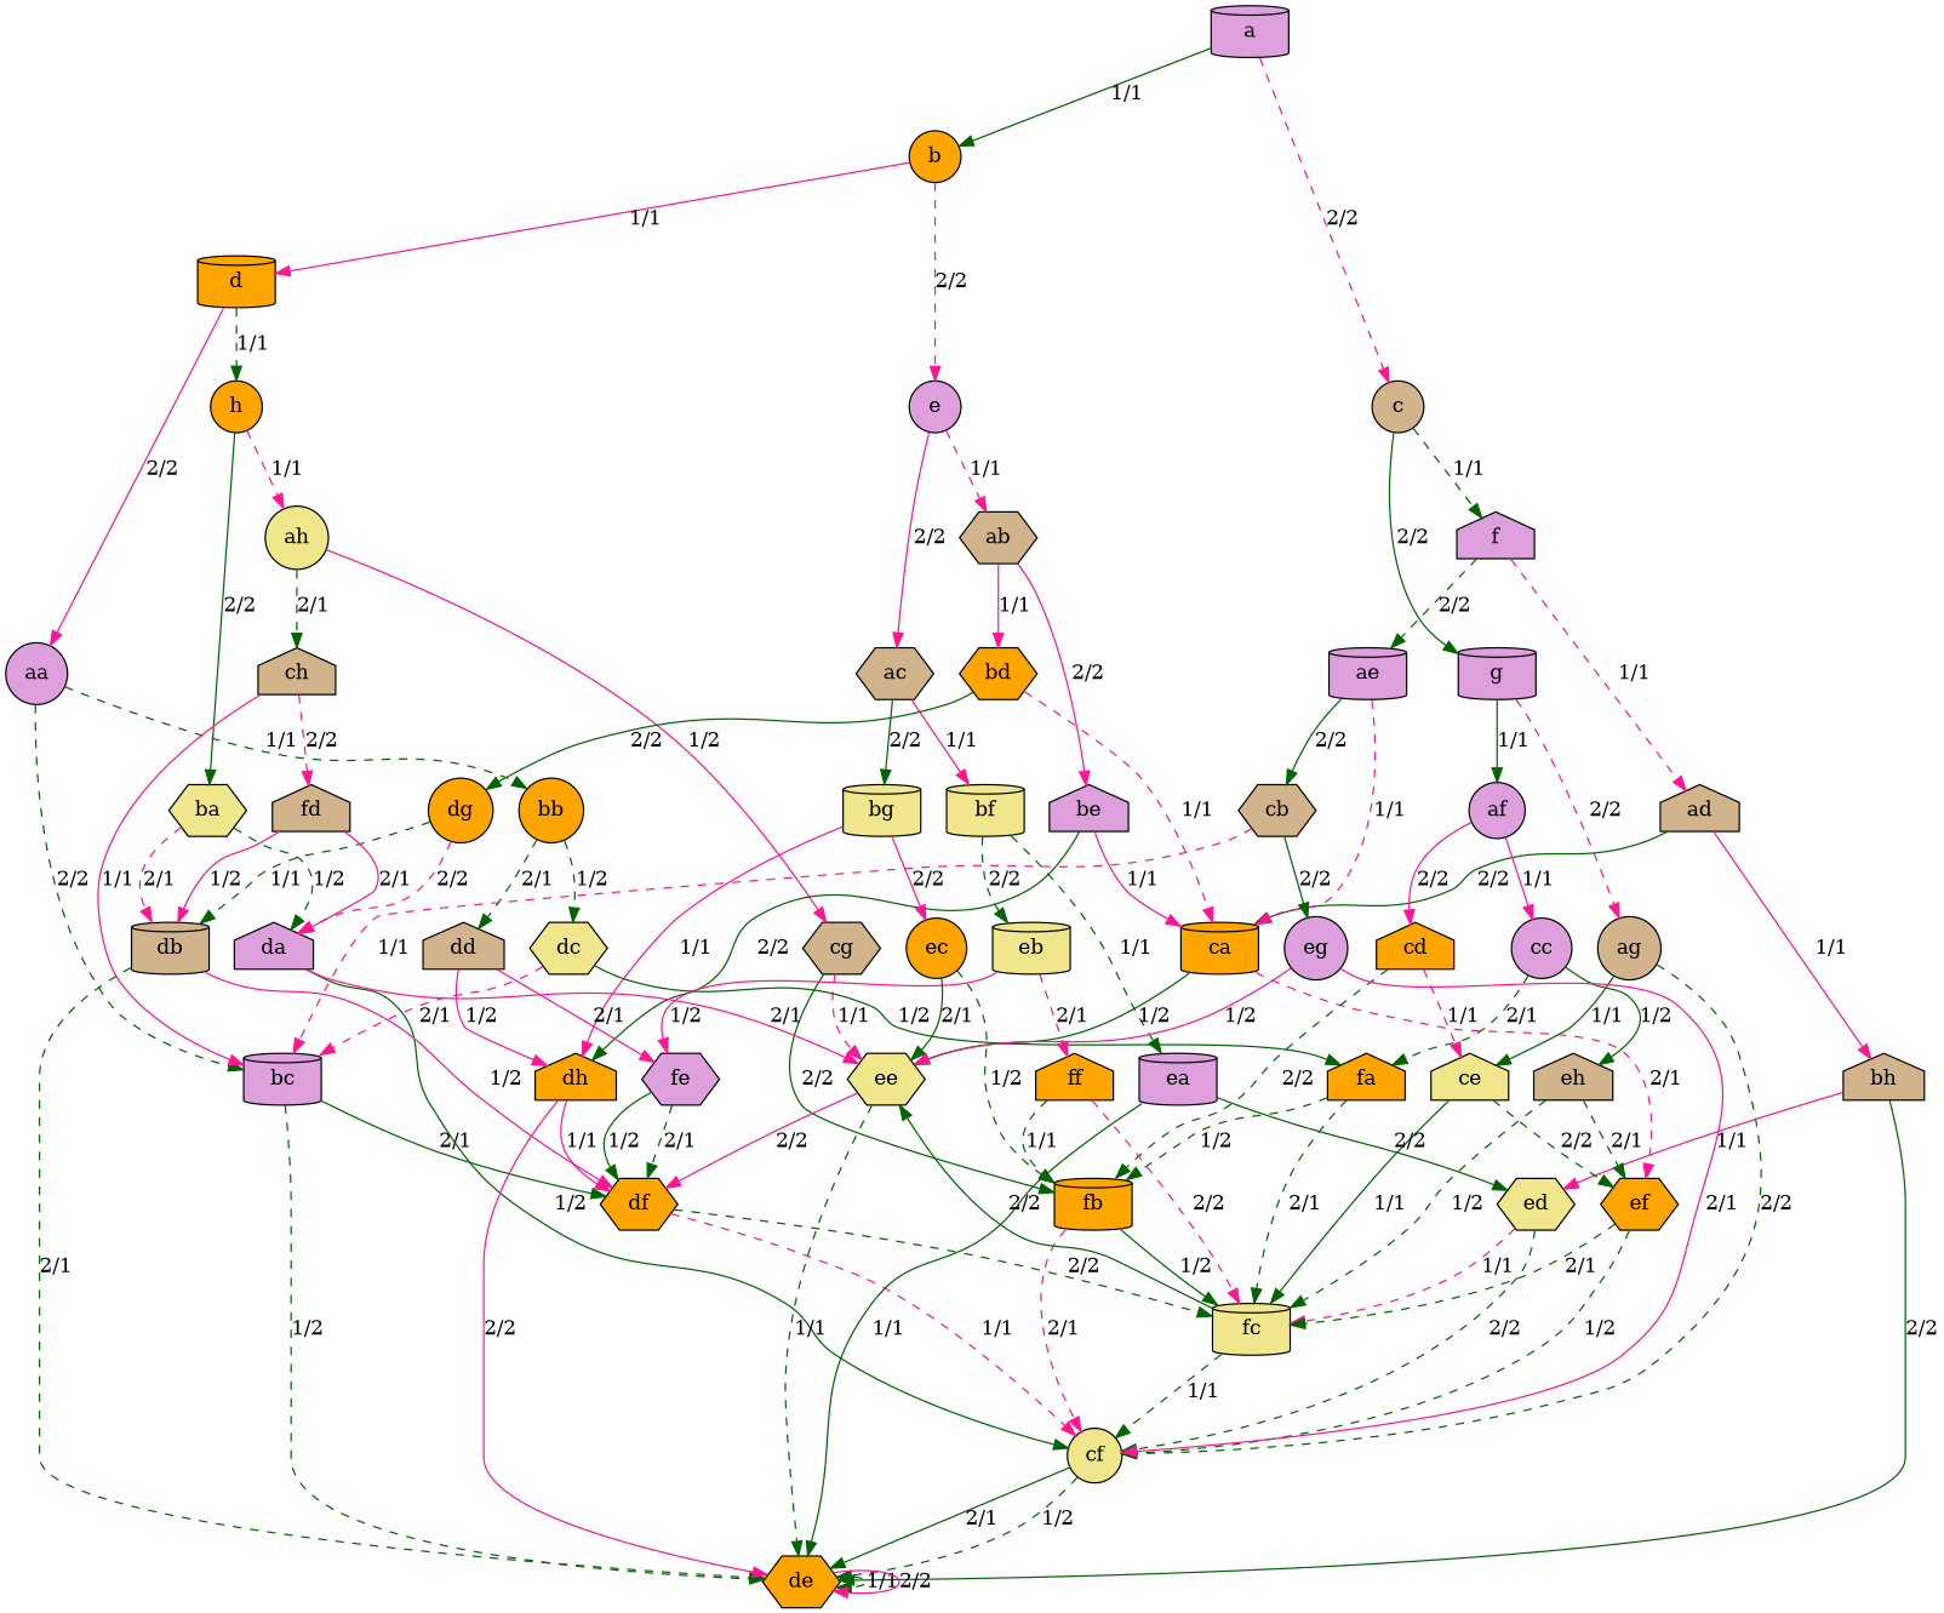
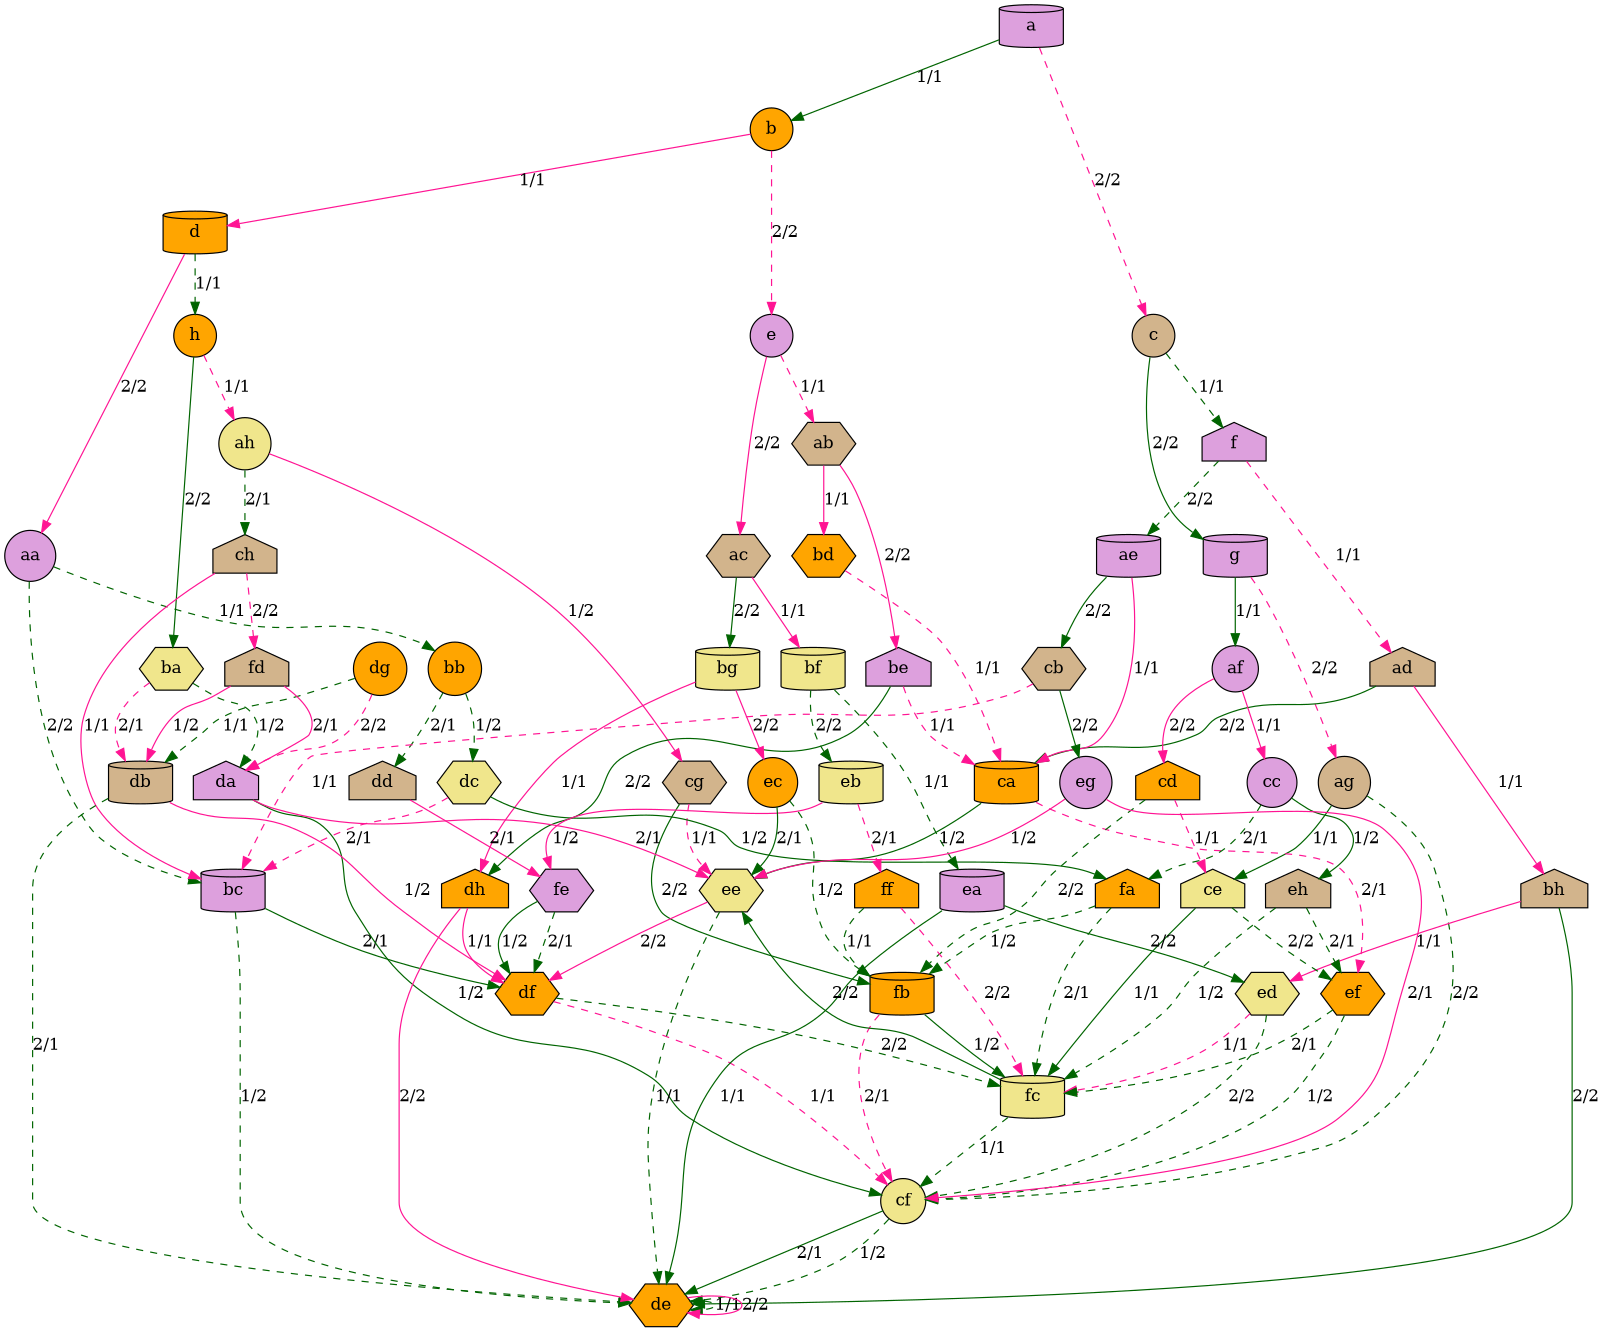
  digraph {
    node [fillcolor=orange shape=circle style=filled]
    edge [color=darkgreen style=solid]
    a [fillcolor=plum shape=cylinder]
    b
    c [fillcolor=tan]
    d [shape=cylinder]
    e [fillcolor=plum]
    f [fillcolor=plum shape=house]
    g [fillcolor=plum shape=cylinder]
    h
    aa [fillcolor=plum]
    ab [fillcolor=tan shape=hexagon]
    ac [fillcolor=tan shape=hexagon]
    ad [fillcolor=tan shape=house]
    ae [fillcolor=plum shape=cylinder]
    af [fillcolor=plum]
    ag [fillcolor=tan]
    ah [fillcolor=khaki]
    ba [fillcolor=khaki shape=hexagon]
    bb
    bc [fillcolor=plum shape=cylinder]
    bd [shape=hexagon]
    be [fillcolor=plum shape=house]
    bf [fillcolor=khaki shape=cylinder]
    bg [fillcolor=khaki shape=cylinder]
    bh [fillcolor=tan shape=house]
    ca [shape=cylinder]
    cb [fillcolor=tan shape=hexagon]
    cc [fillcolor=plum]
    cd [shape=house]
    ce [fillcolor=khaki shape=house]
    cf [fillcolor=khaki]
    cg [fillcolor=tan shape=hexagon]
    ch [fillcolor=tan shape=house]
    da [fillcolor=plum shape=house]
    db [fillcolor=tan shape=cylinder]
    dc [fillcolor=khaki shape=hexagon]
    dd [fillcolor=tan shape=house]
    de [shape=hexagon]
    df [shape=hexagon]
    dg
    dh [shape=house]
    ea [fillcolor=plum shape=cylinder]
    eb [fillcolor=khaki shape=cylinder]
    ec
    ed [fillcolor=khaki shape=hexagon]
    ee [fillcolor=khaki shape=hexagon]
    ef [shape=hexagon]
    eg [fillcolor=plum]
    eh [fillcolor=tan shape=house]
    fa [shape=house]
    fb [shape=cylinder]
    fc [fillcolor=khaki shape=cylinder]
    fd [fillcolor=tan shape=house]
    fe [fillcolor=plum shape=hexagon]
    ff [shape=house]
    a -> b [label="1/1"]
    a -> c [color=deeppink label="2/2" style=dashed]
    b -> d [color=deeppink label="1/1"]
    b -> e [color=deeppink label="2/2" style=dashed]
    c -> f [label="1/1" style=dashed]
    c -> g [label="2/2"]
    d -> h [label="1/1" style=dashed]
    d -> aa [color=deeppink label="2/2"]
    e -> ab [color=deeppink label="1/1" style=dashed]
    e -> ac [color=deeppink label="2/2"]
    f -> ad [color=deeppink label="1/1" style=dashed]
    f -> ae [label="2/2" style=dashed]
    g -> af [label="1/1"]
    g -> ag [color=deeppink label="2/2" style=dashed]
    h -> ah [color=deeppink label="1/1" style=dashed]
    h -> ba [label="2/2"]
    aa -> bb [label="1/1" style=dashed]
    aa -> bc [label="2/2" style=dashed]
    ab -> bd [color=deeppink label="1/1"]
    ab -> be [color=deeppink label="2/2"]
    ac -> bf [color=deeppink label="1/1"]
    ac -> bg [label="2/2"]
    ad -> bh [color=deeppink label="1/1"]
    ad -> ca [label="2/2"]
-   ae -> ca [color=deeppink label="1/1" style=dashed]
+   ae -> ca [color=deeppink label="1/1"]
    ae -> cb [label="2/2"]
    af -> cc [color=deeppink label="1/1"]
    af -> cd [color=deeppink label="2/2"]
    ag -> ce [label="1/1"]
    ag -> cf [label="2/2" style=dashed]
    ah -> cg [color=deeppink label="1/2"]
    ah -> ch [label="2/1" style=dashed]
    ba -> da [label="1/2" style=dashed]
    ba -> db [color=deeppink label="2/1" style=dashed]
    bb -> dc [label="1/2" style=dashed]
    bb -> dd [label="2/1" style=dashed]
    bc -> de [label="1/2" style=dashed]
    bc -> df [label="2/1"]
    bd -> ca [color=deeppink label="1/1" style=dashed]
-   bd -> dg [label="2/2"]
-   be -> ca [color=deeppink label="1/1"]
+   be -> ca [color=deeppink label="1/1" style=dashed]
    be -> dh [label="2/2"]
    bf -> ea [label="1/1" style=dashed]
    bf -> eb [label="2/2" style=dashed]
    bg -> dh [color=deeppink label="1/1"]
    bg -> ec [color=deeppink label="2/2"]
    bh -> de [label="2/2"]
    bh -> ed [color=deeppink label="1/1"]
    ca -> ee [label="1/2"]
    ca -> ef [color=deeppink label="2/1" style=dashed]
    cb -> bc [color=deeppink label="1/1" style=dashed]
    cb -> eg [label="2/2"]
    cc -> eh [label="1/2"]
    cc -> fa [label="2/1" style=dashed]
    cd -> ce [color=deeppink label="1/1" style=dashed]
    cd -> fb [label="2/2" style=dashed]
    ce -> ef [label="2/2" style=dashed]
    ce -> fc [label="1/1"]
    cf -> de [label="1/2" style=dashed]
    cf -> de [label="2/1"]
    cg -> ee [color=deeppink label="1/1" style=dashed]
    cg -> fb [label="2/2"]
    ch -> bc [color=deeppink label="1/1"]
    ch -> fd [color=deeppink label="2/2" style=dashed]
    da -> cf [label="1/2"]
    da -> ee [color=deeppink label="2/1"]
    db -> de [label="2/1" style=dashed]
    db -> df [color=deeppink label="1/2"]
    dc -> bc [color=deeppink label="2/1" style=dashed]
    dc -> fa [label="1/2"]
-   dd -> dh [color=deeppink label="1/2"]
    dd -> fe [color=deeppink label="2/1"]
    de -> de [label="1/1" style=dashed]
    de -> de [color=deeppink label="2/2"]
    df -> cf [color=deeppink label="1/1" style=dashed]
    df -> fc [label="2/2" style=dashed]
    dg -> da [color=deeppink label="2/2" style=dashed]
    dg -> db [label="1/1" style=dashed]
    dh -> de [color=deeppink label="2/2"]
    dh -> df [color=deeppink label="1/1"]
    ea -> de [label="1/1"]
    ea -> ed [label="2/2"]
    eb -> fe [color=deeppink label="1/2"]
    eb -> ff [color=deeppink label="2/1" style=dashed]
    ec -> ee [label="2/1"]
    ec -> fb [label="1/2" style=dashed]
    ed -> cf [label="2/2" style=dashed]
    ed -> fc [color=deeppink label="1/1" style=dashed]
    ee -> de [label="1/1" style=dashed]
    ee -> df [color=deeppink label="2/2"]
    ef -> cf [label="1/2" style=dashed]
    ef -> fc [label="2/1" style=dashed]
    eg -> cf [color=deeppink label="2/1"]
    eg -> ee [color=deeppink label="1/2"]
    eh -> ef [label="2/1" style=dashed]
    eh -> fc [label="1/2" style=dashed]
    fa -> fb [label="1/2" style=dashed]
    fa -> fc [label="2/1" style=dashed]
    fb -> cf [color=deeppink label="2/1" style=dashed]
    fb -> fc [label="1/2"]
    fc -> cf [label="1/1" style=dashed]
    fc -> ee [label="2/2"]
    fd -> da [color=deeppink label="2/1"]
    fd -> db [color=deeppink label="1/2"]
    fe -> df [label="1/2"]
    fe -> df [label="2/1" style=dashed]
    ff -> fb [label="1/1" style=dashed]
    ff -> fc [color=deeppink label="2/2" style=dashed]
  }
